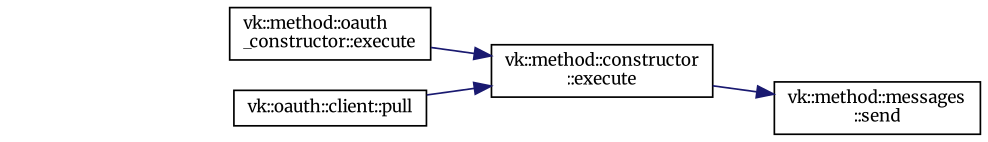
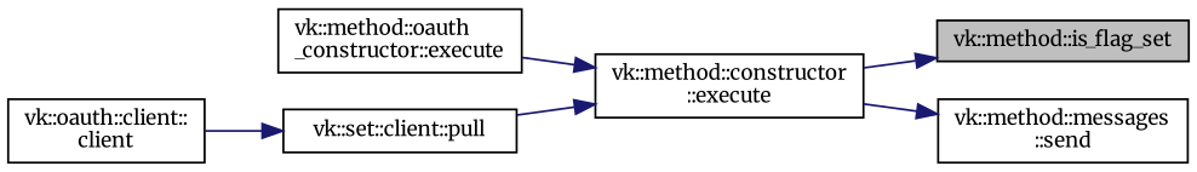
  digraph {
    fontname=Merriweather
    rankdir=RL
    node [color=black fillcolor=white fontname=Merriweather fontsize=10 shape=record style=filled]
    edge [color=midnightblue dir=back fontname=Merriweather fontsize=10 labelfontname=Helvetica labelfontsize=10 style=solid]
+   n1 [fillcolor=grey75 fontcolor=black height=0.2 label="vk::method::is_flag_set" width=0.4]
    n2 [height=0.2 label="vk::method::constructor\l::execute" width=0.4]
    n3 [height=0.2 label="vk::method::oauth\l_constructor::execute" width=0.4]
-   n4 [height=0.2 label="vk::oauth::client::pull" width=0.4]
+   n4 [height=0.2 label="vk::set::client::pull" width=0.4]
+   n5 [height=0.2 label="vk::oauth::client::\lclient" width=0.4]
    n6 [height=0.2 label="vk::method::messages\l::send" width=0.4]
+   n1 -> n2
    n2 -> n3
    n2 -> n4
+   n4 -> n5
    n6 -> n2
  }
